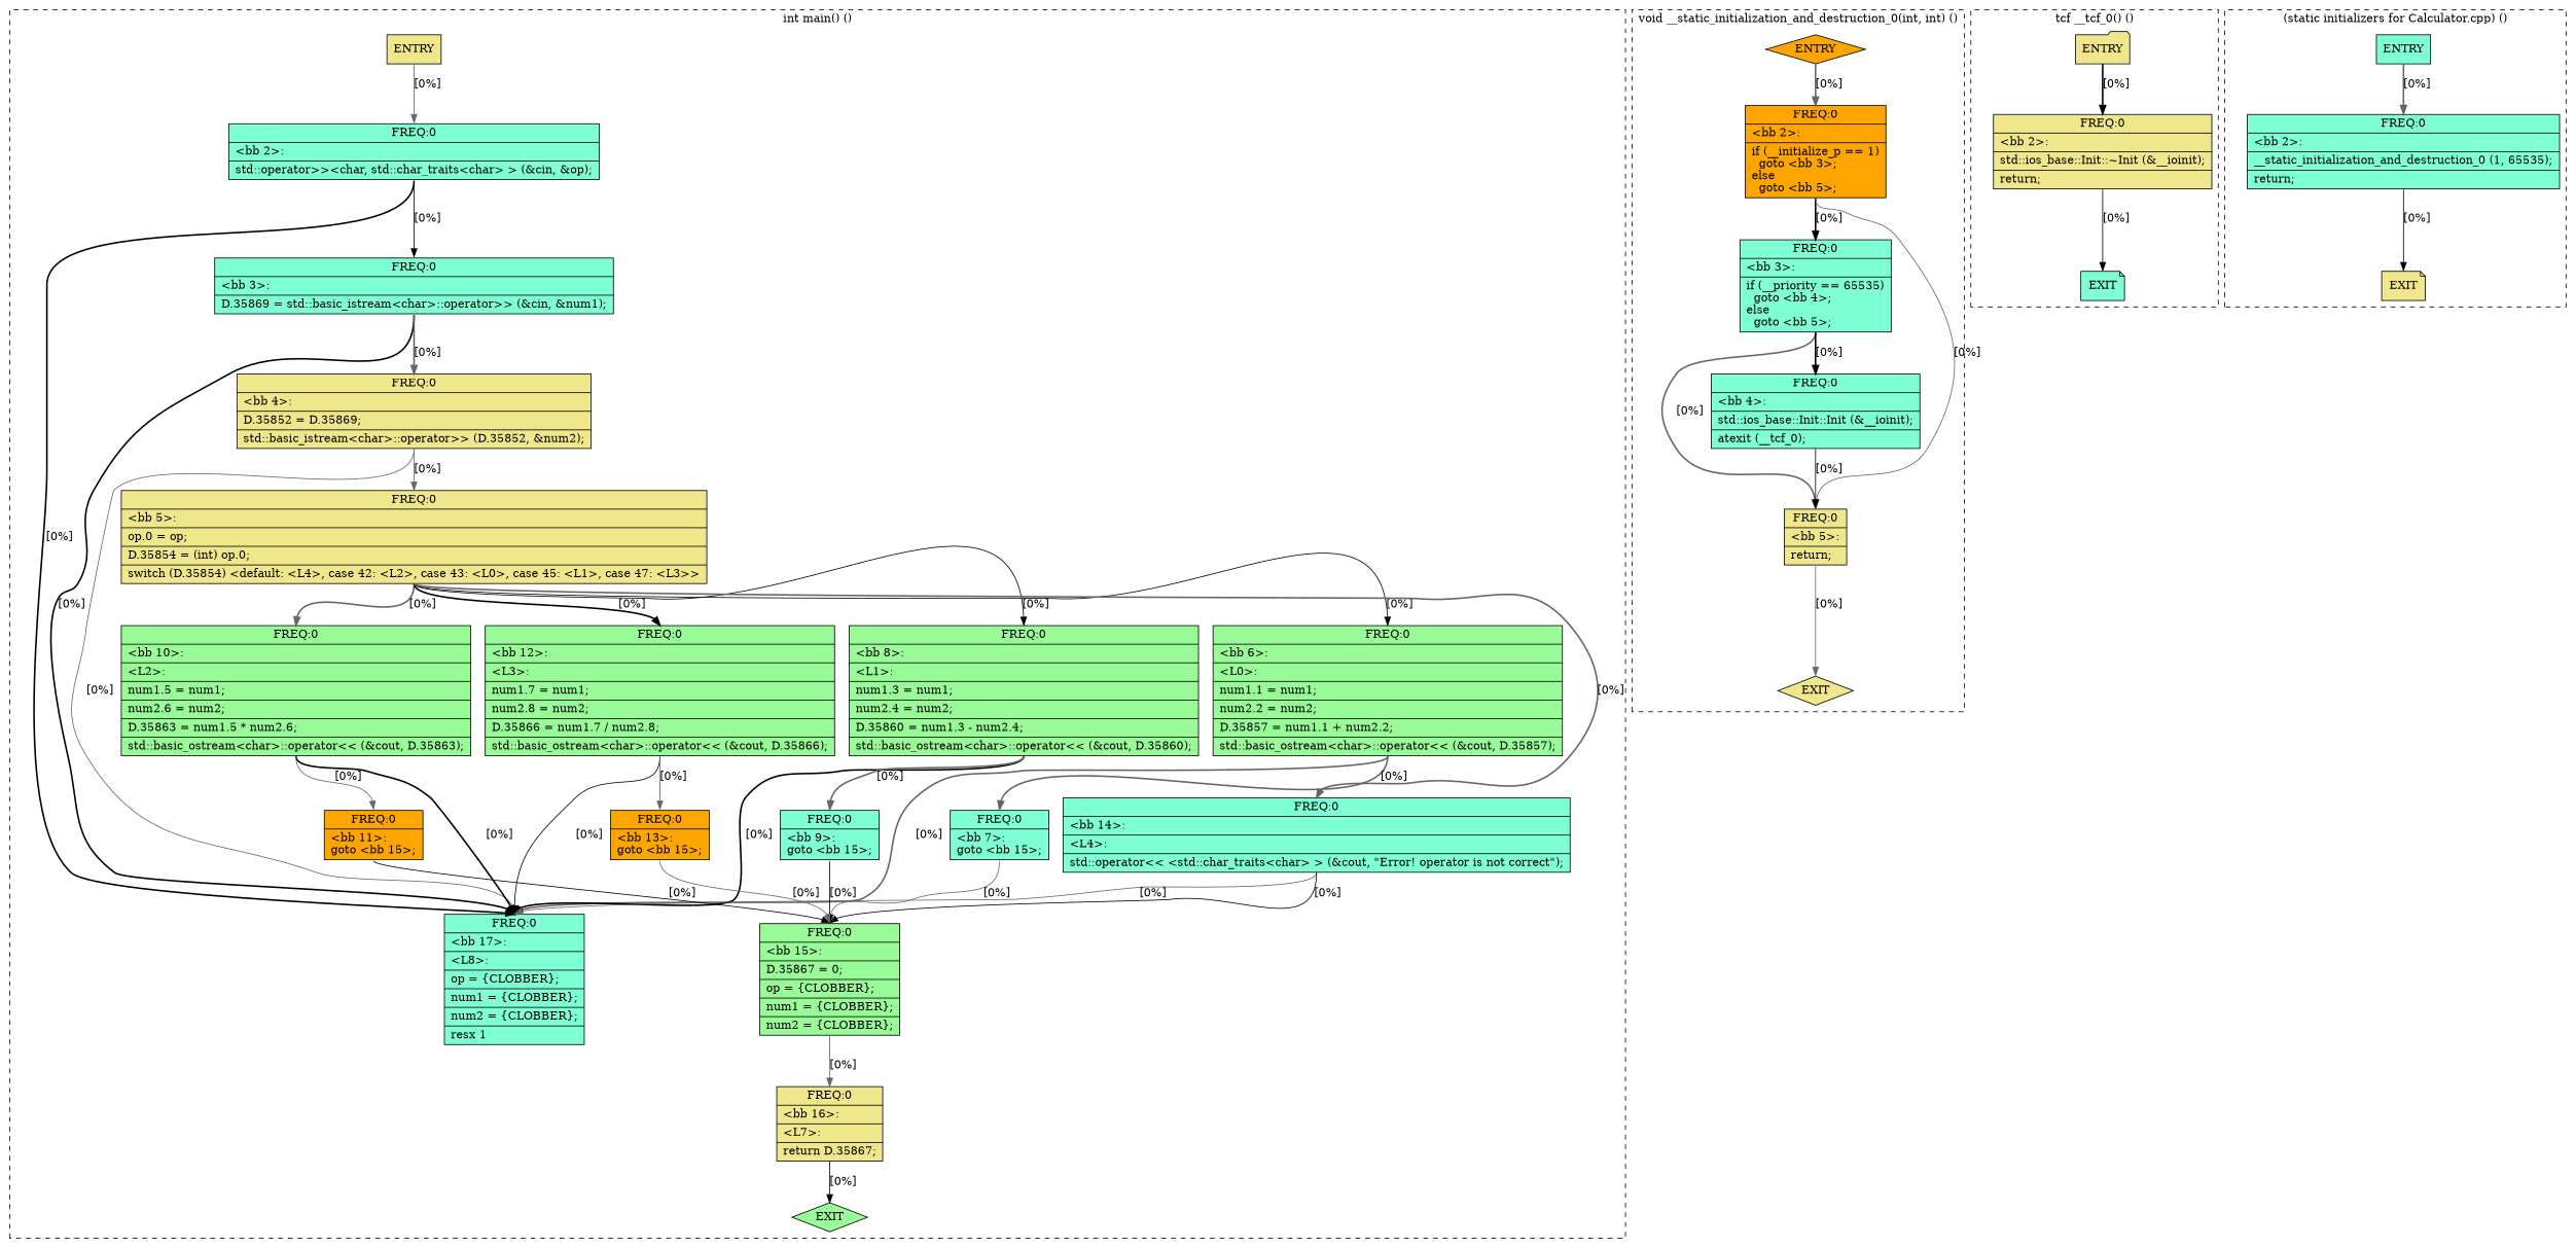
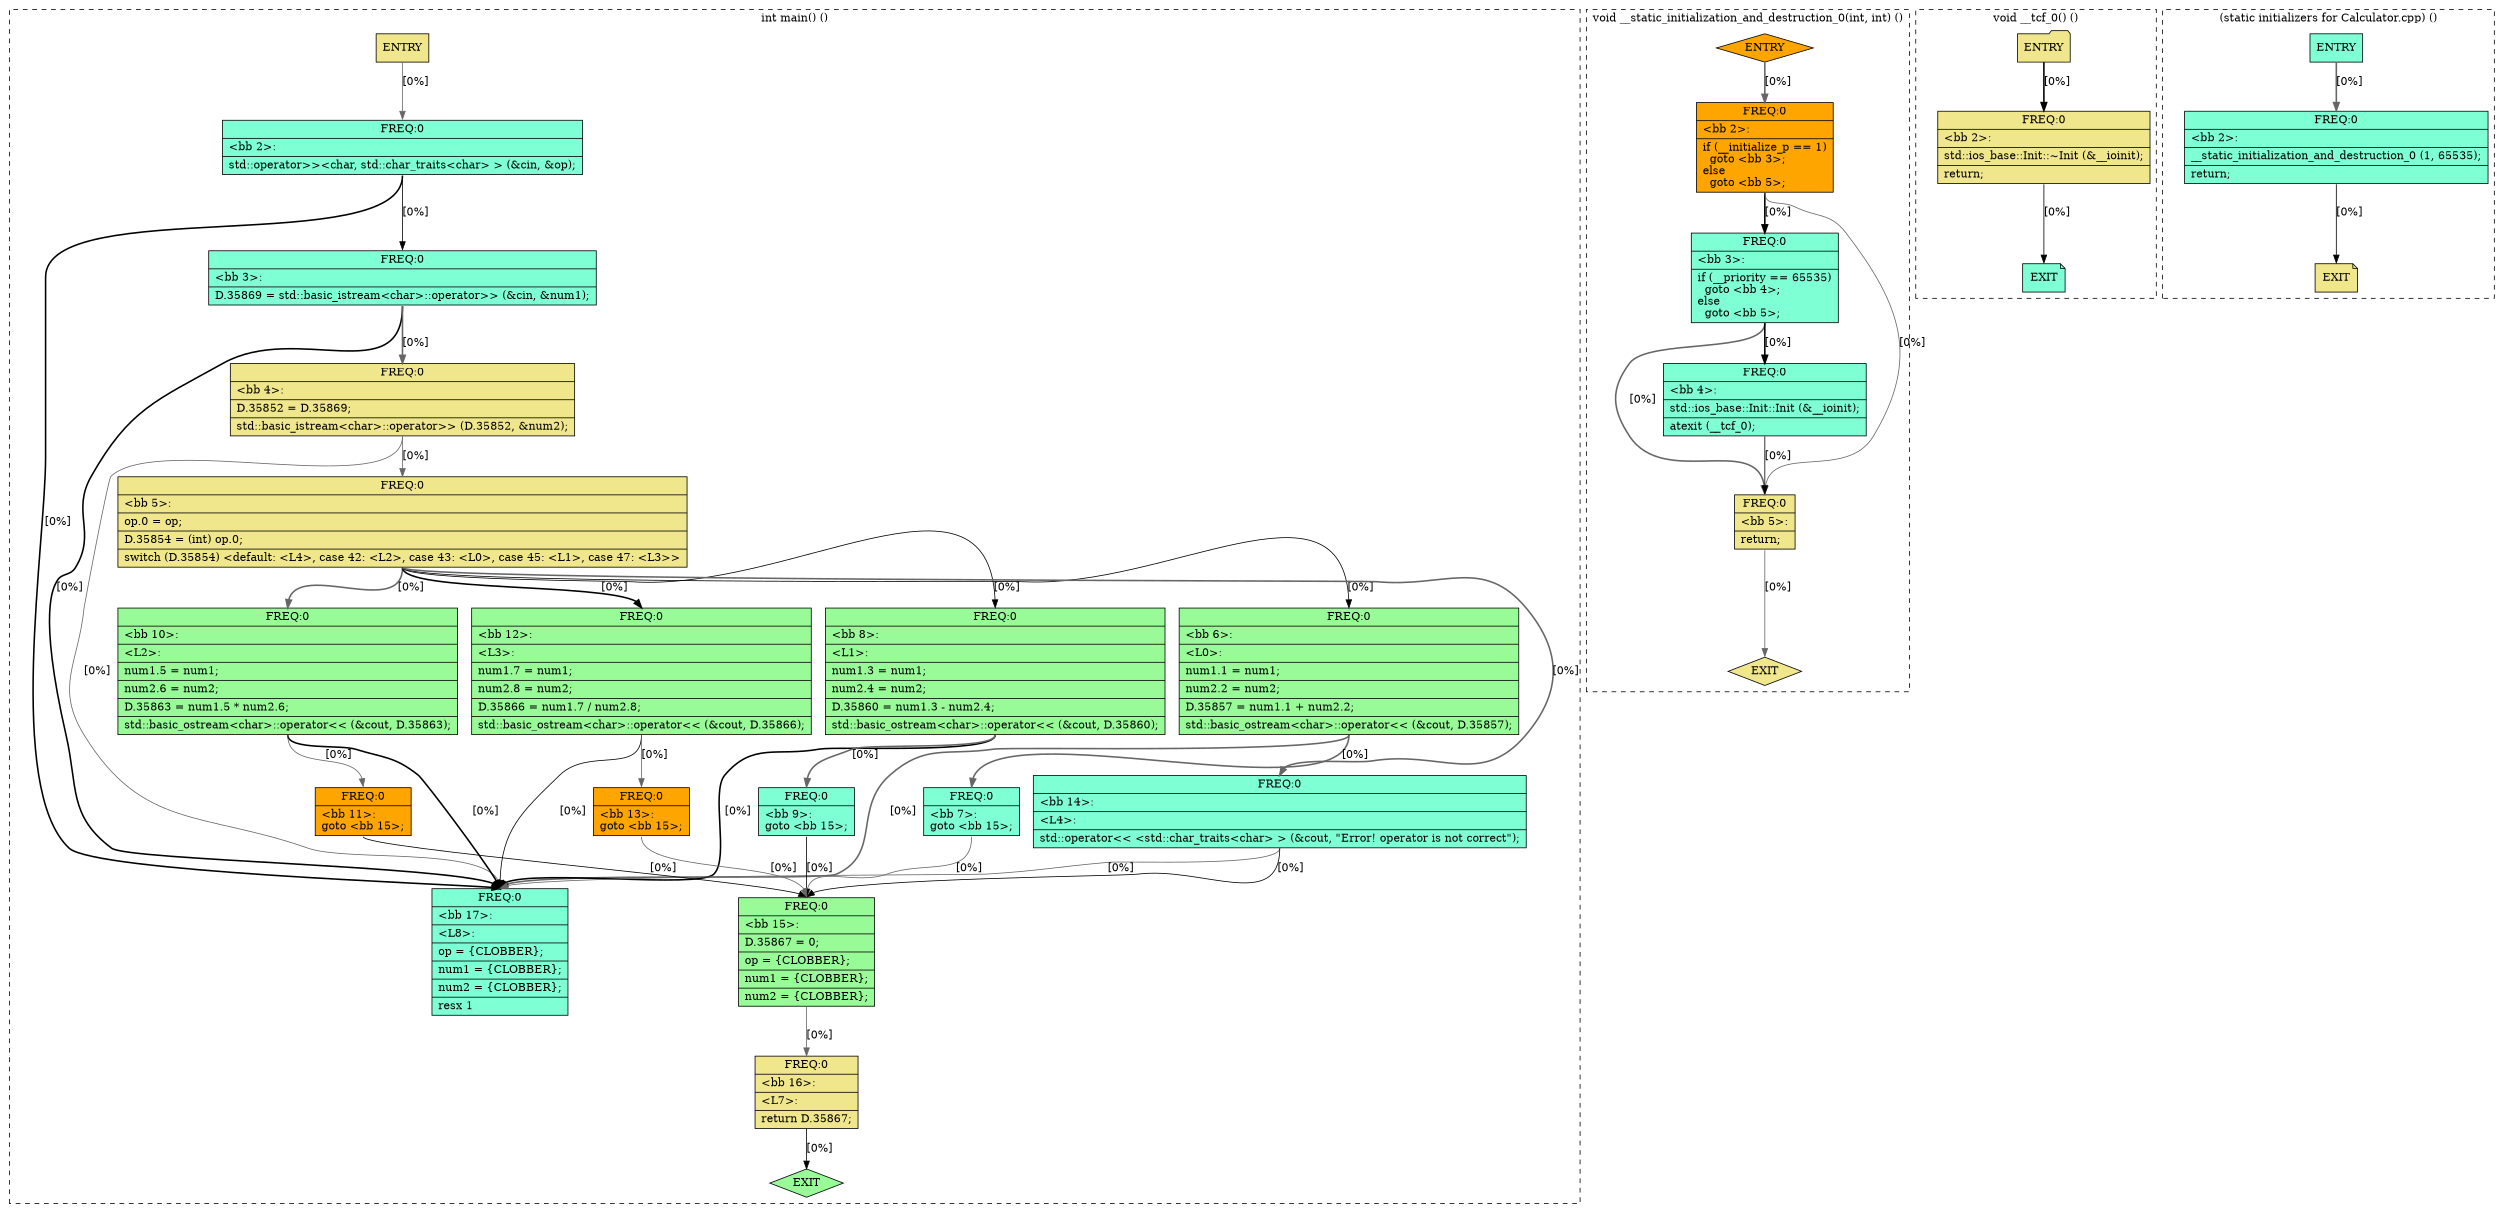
  digraph {
    node [fillcolor=aquamarine shape=record style=filled]
    edge [constraint=true headport=n style=solid tailport=s color=gray40 weight=10]
    n1 [fillcolor=khaki label=ENTRY shape=box]
    n2 [fillcolor=palegreen label=EXIT shape=diamond]
    n3 [label="{ FREQ:0 |\<bb\ 2\>:\l|std::operator\>\>\<char,\ std::char_traits\<char\>\ \>\ (&cin,\ &op);\l}"]
    n4 [label="{ FREQ:0 |\<bb\ 3\>:\l|D.35869\ =\ std::basic_istream\<char\>::operator\>\>\ (&cin,\ &num1);\l}"]
    n5 [label="{ FREQ:0 |\<bb\ 17\>:\l|\<L8\>:\l|op\ =\ \{CLOBBER\};\l|num1\ =\ \{CLOBBER\};\l|num2\ =\ \{CLOBBER\};\l|resx\ 1\l}"]
    n6 [fillcolor=khaki label="{ FREQ:0 |\<bb\ 4\>:\l|D.35852\ =\ D.35869;\l|std::basic_istream\<char\>::operator\>\>\ (D.35852,\ &num2);\l}"]
    n7 [fillcolor=khaki label="{ FREQ:0 |\<bb\ 5\>:\l|op.0\ =\ op;\l|D.35854\ =\ (int)\ op.0;\l|switch\ (D.35854)\ \<default:\ \<L4\>,\ case\ 42:\ \<L2\>,\ case\ 43:\ \<L0\>,\ case\ 45:\ \<L1\>,\ case\ 47:\ \<L3\>\>\l}"]
    n8 [fillcolor=palegreen label="{ FREQ:0 |\<bb\ 6\>:\l|\<L0\>:\l|num1.1\ =\ num1;\l|num2.2\ =\ num2;\l|D.35857\ =\ num1.1\ +\ num2.2;\l|std::basic_ostream\<char\>::operator\<\<\ (&cout,\ D.35857);\l}"]
    n9 [fillcolor=palegreen label="{ FREQ:0 |\<bb\ 8\>:\l|\<L1\>:\l|num1.3\ =\ num1;\l|num2.4\ =\ num2;\l|D.35860\ =\ num1.3\ -\ num2.4;\l|std::basic_ostream\<char\>::operator\<\<\ (&cout,\ D.35860);\l}"]
    n10 [fillcolor=palegreen label="{ FREQ:0 |\<bb\ 10\>:\l|\<L2\>:\l|num1.5\ =\ num1;\l|num2.6\ =\ num2;\l|D.35863\ =\ num1.5\ *\ num2.6;\l|std::basic_ostream\<char\>::operator\<\<\ (&cout,\ D.35863);\l}"]
    n11 [fillcolor=palegreen label="{ FREQ:0 |\<bb\ 12\>:\l|\<L3\>:\l|num1.7\ =\ num1;\l|num2.8\ =\ num2;\l|D.35866\ =\ num1.7\ /\ num2.8;\l|std::basic_ostream\<char\>::operator\<\<\ (&cout,\ D.35866);\l}"]
    n12 [label="{ FREQ:0 |\<bb\ 14\>:\l|\<L4\>:\l|std::operator\<\<\ \<std::char_traits\<char\>\ \>\ (&cout,\ \"Error!\ operator\ is\ not\ correct\");\l}"]
    n13 [label="{ FREQ:0 |\<bb\ 7\>:\lgoto\ \<bb\ 15\>;\l}"]
    n14 [fillcolor=palegreen label="{ FREQ:0 |\<bb\ 15\>:\l|D.35867\ =\ 0;\l|op\ =\ \{CLOBBER\};\l|num1\ =\ \{CLOBBER\};\l|num2\ =\ \{CLOBBER\};\l}"]
    n15 [label="{ FREQ:0 |\<bb\ 9\>:\lgoto\ \<bb\ 15\>;\l}"]
    n16 [fillcolor=orange label="{ FREQ:0 |\<bb\ 11\>:\lgoto\ \<bb\ 15\>;\l}"]
    n17 [fillcolor=orange label="{ FREQ:0 |\<bb\ 13\>:\lgoto\ \<bb\ 15\>;\l}"]
    n18 [fillcolor=khaki label="{ FREQ:0 |\<bb\ 16\>:\l|\<L7\>:\l|return\ D.35867;\l}"]
    n19 [fillcolor=orange label=ENTRY shape=diamond]
    n20 [fillcolor=khaki label=EXIT shape=diamond]
    n21 [fillcolor=orange label="{ FREQ:0 |\<bb\ 2\>:\l|if\ (__initialize_p\ ==\ 1)\l\ \ goto\ \<bb\ 3\>;\lelse\l\ \ goto\ \<bb\ 5\>;\l}"]
    n22 [label="{ FREQ:0 |\<bb\ 3\>:\l|if\ (__priority\ ==\ 65535)\l\ \ goto\ \<bb\ 4\>;\lelse\l\ \ goto\ \<bb\ 5\>;\l}"]
    n23 [fillcolor=khaki label="{ FREQ:0 |\<bb\ 5\>:\l|return;\l}"]
    n24 [label="{ FREQ:0 |\<bb\ 4\>:\l|std::ios_base::Init::Init\ (&__ioinit);\l|atexit\ (__tcf_0);\l}"]
    n25 [fillcolor=khaki label=ENTRY shape=folder]
    n26 [label=EXIT shape=note]
    n27 [fillcolor=khaki label="{ FREQ:0 |\<bb\ 2\>:\l|std::ios_base::Init::~Init\ (&__ioinit);\l|return;\l}"]
    n28 [label=ENTRY shape=box]
    n29 [fillcolor=khaki label=EXIT shape=note]
    n30 [label="{ FREQ:0 |\<bb\ 2\>:\l|__static_initialization_and_destruction_0\ (1,\ 65535);\l|return;\l}"]
    subgraph cluster_1 {
      color=black
      label="int main() ()"
      style=dashed
      n1
      n2
      n3
      n4
      n5
      n6
      n7
      n8
      n9
      n10
      n11
      n12
      n13
      n14
      n15
      n16
      n17
      n18
    }
    subgraph cluster_2 {
      color=black
      label="void __static_initialization_and_destruction_0(int, int) ()"
      style=dashed
      n19
      n20
      n21
      n22
      n23
      n24
    }
    subgraph cluster_3 {
      color=black
-     label="tcf __tcf_0() ()"
+     label="void __tcf_0() ()"
      style=dashed
      n25
      n26
      n27
    }
    subgraph cluster_4 {
      color=black
      label="(static initializers for Calculator.cpp) ()"
      style=dashed
      n28
      n29
      n30
    }
    n1 -> n2 [style=invis color="" weight=""]
    n1 -> n3 [label="[0%]" weight=100]
    n3 -> n4 [color=black label="[0%]" weight=100]
    n3 -> n5 [color=black label="[0%]" style=bold]
    n4 -> n5 [color=black label="[0%]" style=bold]
    n4 -> n6 [label="[0%]" style=bold weight=100]
    n6 -> n5 [label="[0%]"]
    n6 -> n7 [label="[0%]" weight=100]
    n7 -> n8 [color=black label="[0%]"]
    n7 -> n9 [color=black label="[0%]"]
    n7 -> n10 [label="[0%]" style=bold]
    n7 -> n11 [color=black label="[0%]" style=bold]
    n7 -> n12 [label="[0%]" style=bold]
    n8 -> n5 [label="[0%]" style=bold]
    n8 -> n13 [label="[0%]" style=bold weight=100]
    n9 -> n5 [color=black label="[0%]" style=bold]
    n9 -> n15 [label="[0%]" style=bold weight=100]
    n10 -> n5 [color=black label="[0%]" style=bold]
    n10 -> n16 [label="[0%]" weight=100]
    n11 -> n5 [color=black label="[0%]"]
    n11 -> n17 [label="[0%]" weight=100]
    n12 -> n5 [label="[0%]"]
    n12 -> n14 [color=black label="[0%]" weight=100]
    n13 -> n14 [label="[0%]" weight=100]
    n14 -> n18 [label="[0%]" weight=100]
    n15 -> n14 [color=black label="[0%]" weight=100]
    n16 -> n14 [color=black label="[0%]" weight=100]
    n17 -> n14 [label="[0%]" weight=100]
    n18 -> n2 [color=black label="[0%]"]
    n19 -> n20 [style=invis color="" weight=""]
    n19 -> n21 [label="[0%]" style=bold weight=100]
    n21 -> n22 [color=black label="[0%]" style=bold]
    n21 -> n23 [label="[0%]"]
    n22 -> n23 [label="[0%]" style=bold]
    n22 -> n24 [color=black label="[0%]" style=bold]
    n23 -> n20 [label="[0%]"]
    n24 -> n23 [color=black label="[0%]" weight=100]
    n25 -> n26 [style=invis color="" weight=""]
    n25 -> n27 [color=black label="[0%]" style=bold weight=100]
    n27 -> n26 [color=black label="[0%]"]
    n28 -> n29 [style=invis color="" weight=""]
    n28 -> n30 [label="[0%]" style=bold weight=100]
    n30 -> n29 [color=black label="[0%]"]
  }
